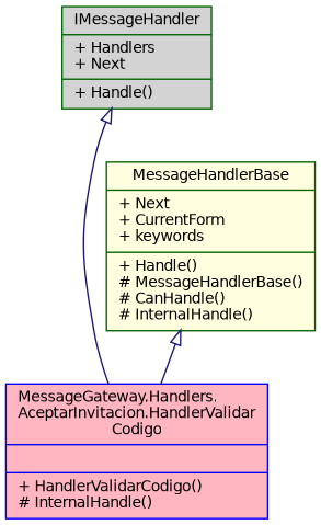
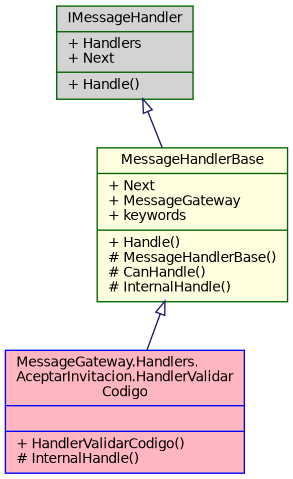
  digraph {
    fontname="DejaVu Sans"
    node [color=darkgreen fontname="DejaVu Sans" fontsize=10 shape=record style=filled]
    edge [arrowtail=onormal color=midnightblue dir=back fontname="DejaVu Sans" fontsize=10 labelfontname=Helvetica labelfontsize=10 style=solid]
    n1 [color=blue fillcolor=lightpink fontcolor=black height=0.2 label="{MessageGateway.Handlers.\lAceptarInvitacion.HandlerValidar\lCodigo\n||+ HandlerValidarCodigo()\l# InternalHandle()\l}" width=0.4]
-   n2 [fillcolor=lightyellow height=0.2 label="{MessageHandlerBase\n|+ Next\l+ CurrentForm\l+ keywords\l|+ Handle()\l# MessageHandlerBase()\l# CanHandle()\l# InternalHandle()\l}" width=0.4]
+   n2 [fillcolor=lightyellow height=0.2 label="{MessageHandlerBase\n|+ Next\l+ MessageGateway\l+ keywords\l|+ Handle()\l# MessageHandlerBase()\l# CanHandle()\l# InternalHandle()\l}" width=0.4]
    n3 [fillcolor=lightgrey height=0.2 label="{IMessageHandler\n|+ Handlers\l+ Next\l|+ Handle()\l}" width=0.4]
    n2 -> n1
-   n3 -> n1
+   n3 -> n2
  }
